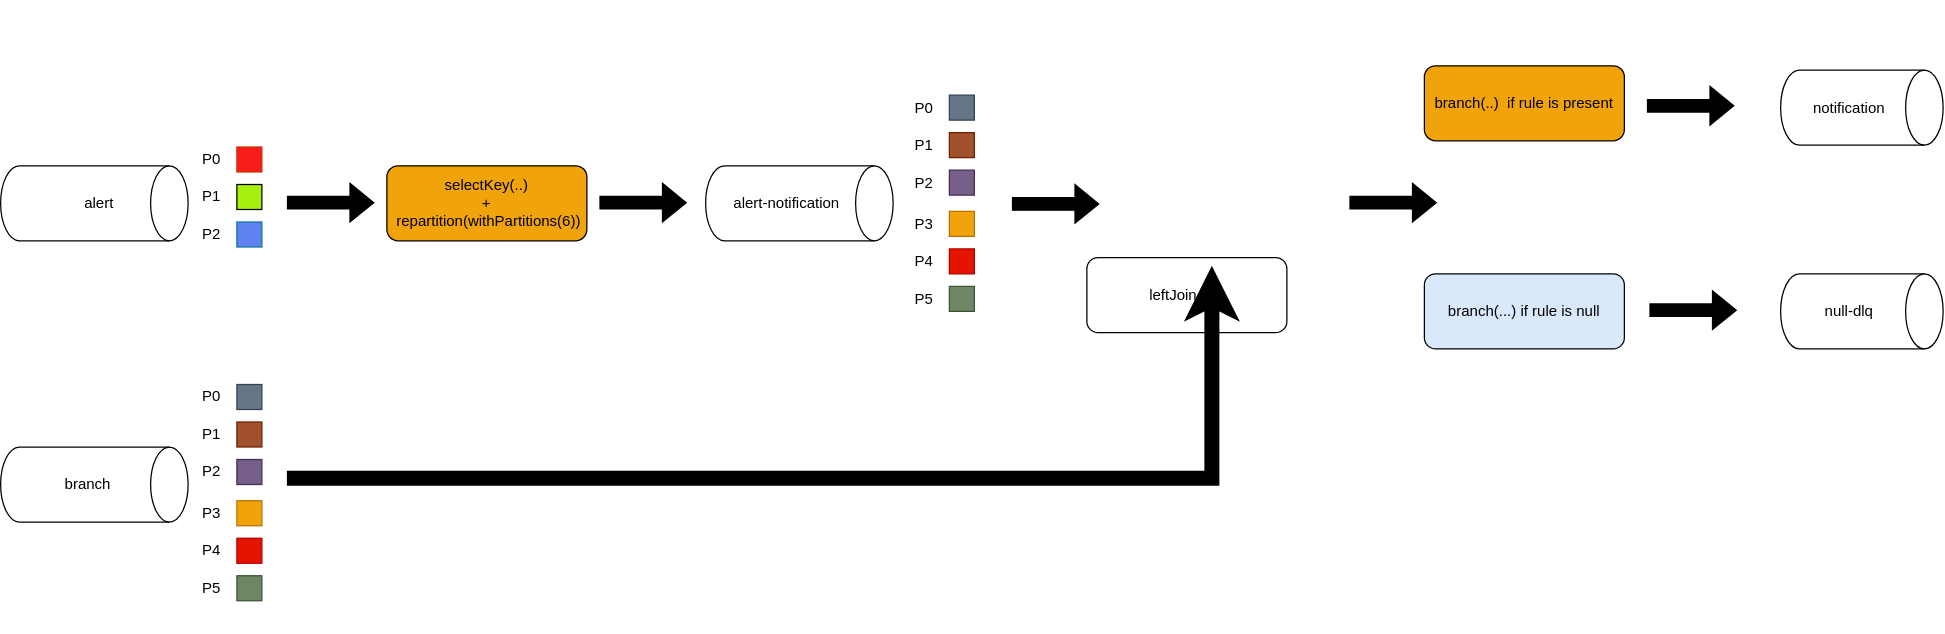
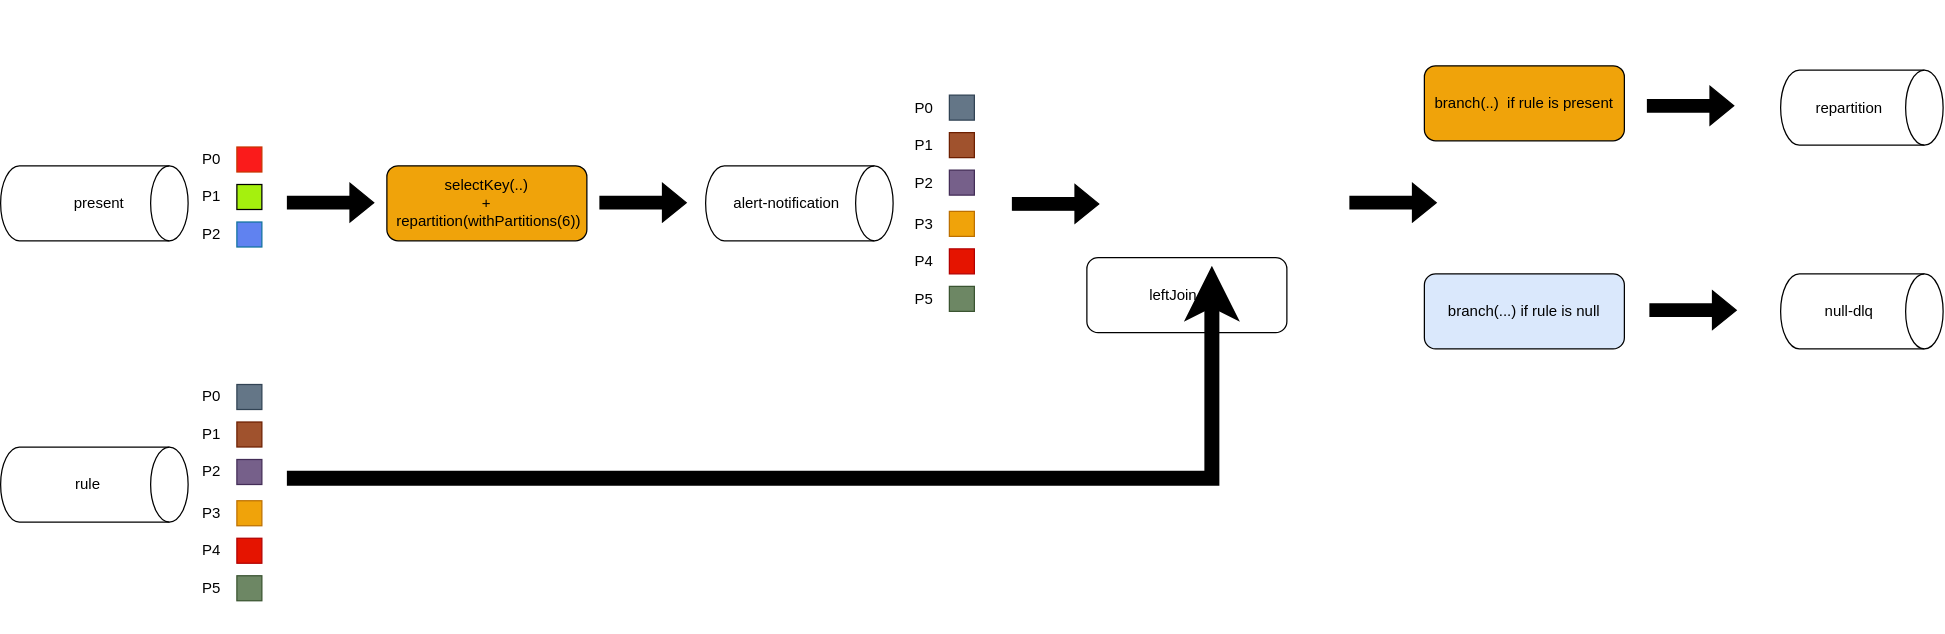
  <mxCell id="0" />
  <mxCell id="1" parent="0" />
  <mxCell id="2" value="" style="shape=cylinder3;whiteSpace=wrap;html=1;boundedLbl=1;backgroundOutline=1;size=15;rotation=90;" vertex="1" parent="1"><mxGeometry x="25" y="87" width="60" height="150" as="geometry" /></mxCell>
- <mxCell id="3" value="alert" style="text;html=1;strokeColor=none;fillColor=none;align=center;verticalAlign=middle;whiteSpace=wrap;rounded=0;" vertex="1" parent="1"><mxGeometry x="29" y="147" width="60" height="30" as="geometry" /></mxCell>
+ <mxCell id="3" value="present" style="text;html=1;strokeColor=none;fillColor=none;align=center;verticalAlign=middle;whiteSpace=wrap;rounded=0;" vertex="1" parent="1"><mxGeometry x="29" y="147" width="60" height="30" as="geometry" /></mxCell>
  <mxCell id="4" value="" style="shape=cylinder3;whiteSpace=wrap;html=1;boundedLbl=1;backgroundOutline=1;size=15;rotation=90;" vertex="1" parent="1"><mxGeometry x="25" y="312" width="60" height="150" as="geometry" /></mxCell>
- <mxCell id="5" value="branch" style="text;html=1;strokeColor=none;fillColor=none;align=center;verticalAlign=middle;whiteSpace=wrap;rounded=0;" vertex="1" parent="1"><mxGeometry x="20" y="372" width="60" height="30" as="geometry" /></mxCell>
+ <mxCell id="5" value="rule" style="text;html=1;strokeColor=none;fillColor=none;align=center;verticalAlign=middle;whiteSpace=wrap;rounded=0;" vertex="1" parent="1"><mxGeometry x="20" y="372" width="60" height="30" as="geometry" /></mxCell>
  <mxCell id="6" value="" style="whiteSpace=wrap;html=1;aspect=fixed;fillColor=#A5F00E;strokeColor=#000000;fontColor=#000000;" vertex="1" parent="1"><mxGeometry x="169" y="147" width="20" height="20" as="geometry" /></mxCell>
  <mxCell id="7" value="" style="whiteSpace=wrap;html=1;aspect=fixed;fillColor=#FA1B1B;strokeColor=#C73500;fontColor=#000000;" vertex="1" parent="1"><mxGeometry x="169" y="117" width="20" height="20" as="geometry" /></mxCell>
  <mxCell id="8" value="" style="whiteSpace=wrap;html=1;aspect=fixed;fillColor=#6082F0;strokeColor=#10739e;" vertex="1" parent="1"><mxGeometry x="169" y="177" width="20" height="20" as="geometry" /></mxCell>
  <mxCell id="9" value="P0" style="text;html=1;strokeColor=none;fillColor=none;align=center;verticalAlign=middle;whiteSpace=wrap;rounded=0;" vertex="1" parent="1"><mxGeometry x="119" y="112" width="60" height="30" as="geometry" /></mxCell>
  <mxCell id="10" value="P1" style="text;html=1;strokeColor=none;fillColor=none;align=center;verticalAlign=middle;whiteSpace=wrap;rounded=0;" vertex="1" parent="1"><mxGeometry x="119" y="142" width="60" height="30" as="geometry" /></mxCell>
  <mxCell id="11" value="P2" style="text;html=1;strokeColor=none;fillColor=none;align=center;verticalAlign=middle;whiteSpace=wrap;rounded=0;" vertex="1" parent="1"><mxGeometry x="119" y="172" width="60" height="30" as="geometry" /></mxCell>
  <mxCell id="12" value="" style="whiteSpace=wrap;html=1;aspect=fixed;fillColor=#a0522d;strokeColor=#6D1F00;fontColor=#ffffff;" vertex="1" parent="1"><mxGeometry x="169" y="337" width="20" height="20" as="geometry" /></mxCell>
  <mxCell id="13" value="" style="whiteSpace=wrap;html=1;aspect=fixed;fillColor=#647687;strokeColor=#314354;fontColor=#ffffff;" vertex="1" parent="1"><mxGeometry x="169" y="307" width="20" height="20" as="geometry" /></mxCell>
  <mxCell id="14" value="" style="whiteSpace=wrap;html=1;aspect=fixed;fillColor=#76608a;strokeColor=#432D57;fontColor=#ffffff;" vertex="1" parent="1"><mxGeometry x="169" y="367" width="20" height="20" as="geometry" /></mxCell>
  <mxCell id="15" value="P0" style="text;html=1;strokeColor=none;fillColor=none;align=center;verticalAlign=middle;whiteSpace=wrap;rounded=0;" vertex="1" parent="1"><mxGeometry x="119" y="302" width="60" height="30" as="geometry" /></mxCell>
  <mxCell id="16" value="P1" style="text;html=1;strokeColor=none;fillColor=none;align=center;verticalAlign=middle;whiteSpace=wrap;rounded=0;" vertex="1" parent="1"><mxGeometry x="119" y="332" width="60" height="30" as="geometry" /></mxCell>
  <mxCell id="17" value="P2" style="text;html=1;strokeColor=none;fillColor=none;align=center;verticalAlign=middle;whiteSpace=wrap;rounded=0;" vertex="1" parent="1"><mxGeometry x="119" y="362" width="60" height="30" as="geometry" /></mxCell>
  <mxCell id="18" value="" style="whiteSpace=wrap;html=1;aspect=fixed;fillColor=#e51400;strokeColor=#B20000;fontColor=#ffffff;" vertex="1" parent="1"><mxGeometry x="169" y="430" width="20" height="20" as="geometry" /></mxCell>
  <mxCell id="19" value="" style="whiteSpace=wrap;html=1;aspect=fixed;fillColor=#f0a30a;strokeColor=#BD7000;fontColor=#000000;" vertex="1" parent="1"><mxGeometry x="169" y="400" width="20" height="20" as="geometry" /></mxCell>
  <mxCell id="20" value="" style="whiteSpace=wrap;html=1;aspect=fixed;fillColor=#6d8764;strokeColor=#3A5431;fontColor=#ffffff;" vertex="1" parent="1"><mxGeometry x="169" y="460" width="20" height="20" as="geometry" /></mxCell>
  <mxCell id="21" value="P3" style="text;html=1;strokeColor=none;fillColor=none;align=center;verticalAlign=middle;whiteSpace=wrap;rounded=0;" vertex="1" parent="1"><mxGeometry x="119" y="395" width="60" height="30" as="geometry" /></mxCell>
  <mxCell id="22" value="P4" style="text;html=1;strokeColor=none;fillColor=none;align=center;verticalAlign=middle;whiteSpace=wrap;rounded=0;" vertex="1" parent="1"><mxGeometry x="119" y="425" width="60" height="30" as="geometry" /></mxCell>
  <mxCell id="23" value="P5" style="text;html=1;strokeColor=none;fillColor=none;align=center;verticalAlign=middle;whiteSpace=wrap;rounded=0;" vertex="1" parent="1"><mxGeometry x="119" y="455" width="60" height="30" as="geometry" /></mxCell>
  <mxCell id="24" value="selectKey(..)&lt;br&gt;+&lt;br&gt;&amp;nbsp;repartition(withPartitions(6))" style="rounded=1;whiteSpace=wrap;html=1;fillColor=#f0a30a;" vertex="1" parent="1"><mxGeometry x="289" y="132" width="160" height="60" as="geometry" /></mxCell>
  <mxCell id="25" value="" style="shape=flexArrow;endArrow=classic;html=1;rounded=0;fillColor=#000000;" edge="1" parent="1"><mxGeometry width="50" height="50" relative="1" as="geometry"><mxPoint x="209" y="161.5" as="sourcePoint" /><mxPoint x="279" y="161.5" as="targetPoint" /></mxGeometry></mxCell>
  <mxCell id="26" value="" style="shape=flexArrow;endArrow=classic;html=1;rounded=0;fillColor=#000000;" edge="1" parent="1"><mxGeometry width="50" height="50" relative="1" as="geometry"><mxPoint x="459" y="161.5" as="sourcePoint" /><mxPoint x="529" y="161.5" as="targetPoint" /></mxGeometry></mxCell>
  <mxCell id="27" value="" style="shape=cylinder3;whiteSpace=wrap;html=1;boundedLbl=1;backgroundOutline=1;size=15;rotation=90;" vertex="1" parent="1"><mxGeometry x="589" y="87" width="60" height="150" as="geometry" /></mxCell>
  <mxCell id="28" value="alert-notification" style="text;html=1;strokeColor=none;fillColor=none;align=center;verticalAlign=middle;whiteSpace=wrap;rounded=0;" vertex="1" parent="1"><mxGeometry x="549" y="147" width="120" height="30" as="geometry" /></mxCell>
  <mxCell id="29" value="" style="whiteSpace=wrap;html=1;aspect=fixed;fillColor=#a0522d;strokeColor=#6D1F00;fontColor=#ffffff;" vertex="1" parent="1"><mxGeometry x="739" y="105.5" width="20" height="20" as="geometry" /></mxCell>
  <mxCell id="30" value="" style="whiteSpace=wrap;html=1;aspect=fixed;fillColor=#647687;strokeColor=#314354;fontColor=#ffffff;" vertex="1" parent="1"><mxGeometry x="739" y="75.5" width="20" height="20" as="geometry" /></mxCell>
  <mxCell id="31" value="" style="whiteSpace=wrap;html=1;aspect=fixed;fillColor=#76608a;strokeColor=#432D57;fontColor=#ffffff;" vertex="1" parent="1"><mxGeometry x="739" y="135.5" width="20" height="20" as="geometry" /></mxCell>
  <mxCell id="32" value="P0" style="text;html=1;strokeColor=none;fillColor=none;align=center;verticalAlign=middle;whiteSpace=wrap;rounded=0;" vertex="1" parent="1"><mxGeometry x="689" y="70.5" width="60" height="30" as="geometry" /></mxCell>
  <mxCell id="33" value="P1" style="text;html=1;strokeColor=none;fillColor=none;align=center;verticalAlign=middle;whiteSpace=wrap;rounded=0;" vertex="1" parent="1"><mxGeometry x="689" y="100.5" width="60" height="30" as="geometry" /></mxCell>
  <mxCell id="34" value="P2" style="text;html=1;strokeColor=none;fillColor=none;align=center;verticalAlign=middle;whiteSpace=wrap;rounded=0;" vertex="1" parent="1"><mxGeometry x="689" y="130.5" width="60" height="30" as="geometry" /></mxCell>
  <mxCell id="35" value="" style="whiteSpace=wrap;html=1;aspect=fixed;fillColor=#e51400;strokeColor=#B20000;fontColor=#ffffff;" vertex="1" parent="1"><mxGeometry x="739" y="198.5" width="20" height="20" as="geometry" /></mxCell>
  <mxCell id="36" value="" style="whiteSpace=wrap;html=1;aspect=fixed;fillColor=#f0a30a;strokeColor=#BD7000;fontColor=#000000;" vertex="1" parent="1"><mxGeometry x="739" y="168.5" width="20" height="20" as="geometry" /></mxCell>
  <mxCell id="37" value="" style="whiteSpace=wrap;html=1;aspect=fixed;fillColor=#6d8764;strokeColor=#3A5431;fontColor=#ffffff;" vertex="1" parent="1"><mxGeometry x="739" y="228.5" width="20" height="20" as="geometry" /></mxCell>
  <mxCell id="38" value="P3" style="text;html=1;strokeColor=none;fillColor=none;align=center;verticalAlign=middle;whiteSpace=wrap;rounded=0;" vertex="1" parent="1"><mxGeometry x="689" y="163.5" width="60" height="30" as="geometry" /></mxCell>
  <mxCell id="39" value="P4" style="text;html=1;strokeColor=none;fillColor=none;align=center;verticalAlign=middle;whiteSpace=wrap;rounded=0;" vertex="1" parent="1"><mxGeometry x="689" y="193.5" width="60" height="30" as="geometry" /></mxCell>
  <mxCell id="40" value="P5" style="text;html=1;strokeColor=none;fillColor=none;align=center;verticalAlign=middle;whiteSpace=wrap;rounded=0;" vertex="1" parent="1"><mxGeometry x="689" y="223.5" width="60" height="30" as="geometry" /></mxCell>
  <mxCell id="41" value="" style="shape=flexArrow;endArrow=classic;html=1;rounded=0;fillColor=#000000;" edge="1" parent="1"><mxGeometry width="50" height="50" relative="1" as="geometry"><mxPoint x="789" y="162.5" as="sourcePoint" /><mxPoint x="859" y="162.5" as="targetPoint" /></mxGeometry></mxCell>
  <mxCell id="42" value="leftJoin (...)" style="rounded=1;whiteSpace=wrap;html=1;" vertex="1" parent="1"><mxGeometry x="849" y="205.5" width="160" height="60" as="geometry" /></mxCell>
  <mxCell id="43" value="" style="endArrow=classic;html=1;rounded=0;fillColor=#000000;strokeWidth=12;" edge="1" parent="1"><mxGeometry width="50" height="50" relative="1" as="geometry"><mxPoint x="209" y="382" as="sourcePoint" /><mxPoint x="949" y="212" as="targetPoint" /><Array as="points"><mxPoint x="949" y="382" /></Array></mxGeometry></mxCell>
  <mxCell id="44" value="" style="shape=flexArrow;endArrow=classic;html=1;rounded=0;fillColor=#000000;" edge="1" parent="1"><mxGeometry width="50" height="50" relative="1" as="geometry"><mxPoint x="1297" y="84" as="sourcePoint" /><mxPoint x="1367" y="84" as="targetPoint" /></mxGeometry></mxCell>
  <mxCell id="45" value="" style="shape=flexArrow;endArrow=classic;html=1;rounded=0;fillColor=#000000;" edge="1" parent="1"><mxGeometry width="50" height="50" relative="1" as="geometry"><mxPoint x="1059" y="161.5" as="sourcePoint" /><mxPoint x="1129" y="161.5" as="targetPoint" /></mxGeometry></mxCell>
  <mxCell id="46" value="" style="shape=flexArrow;endArrow=classic;html=1;rounded=0;fillColor=#000000;" edge="1" parent="1"><mxGeometry width="50" height="50" relative="1" as="geometry"><mxPoint x="1299" y="247.5" as="sourcePoint" /><mxPoint x="1369" y="247.5" as="targetPoint" /></mxGeometry></mxCell>
  <mxCell id="47" value="branch(...) if rule is null" style="rounded=1;whiteSpace=wrap;html=1;fillColor=#dae8fc;" vertex="1" parent="1"><mxGeometry x="1119" y="218.5" width="160" height="60" as="geometry" /></mxCell>
  <mxCell id="48" value="branch(..)&amp;nbsp; if rule is present" style="rounded=1;whiteSpace=wrap;html=1;fillColor=#f0a30a;" vertex="1" parent="1"><mxGeometry x="1119" y="52" width="160" height="60" as="geometry" /></mxCell>
  <mxCell id="49" value="" style="shape=cylinder3;whiteSpace=wrap;html=1;boundedLbl=1;backgroundOutline=1;size=15;strokeColor=#000000;fillColor=none;rotation=90;" vertex="1" parent="1"><mxGeometry x="1439" y="20.5" width="60" height="130" as="geometry" /></mxCell>
  <mxCell id="50" value="" style="shape=cylinder3;whiteSpace=wrap;html=1;boundedLbl=1;backgroundOutline=1;size=15;strokeColor=#000000;fillColor=none;rotation=90;" vertex="1" parent="1"><mxGeometry x="1439" y="183.5" width="60" height="130" as="geometry" /></mxCell>
  <mxCell id="51" value="null-dlq" style="text;html=1;strokeColor=none;fillColor=none;align=center;verticalAlign=middle;whiteSpace=wrap;rounded=0;" vertex="1" parent="1"><mxGeometry x="1429" y="233.5" width="60" height="30" as="geometry" /></mxCell>
- <mxCell id="52" value="notification" style="text;html=1;strokeColor=none;fillColor=none;align=center;verticalAlign=middle;whiteSpace=wrap;rounded=0;" vertex="1" parent="1"><mxGeometry x="1429" y="70.5" width="60" height="30" as="geometry" /></mxCell>
+ <mxCell id="52" value="repartition" style="text;html=1;strokeColor=none;fillColor=none;align=center;verticalAlign=middle;whiteSpace=wrap;rounded=0;" vertex="1" parent="1"><mxGeometry x="1429" y="70.5" width="60" height="30" as="geometry" /></mxCell>
